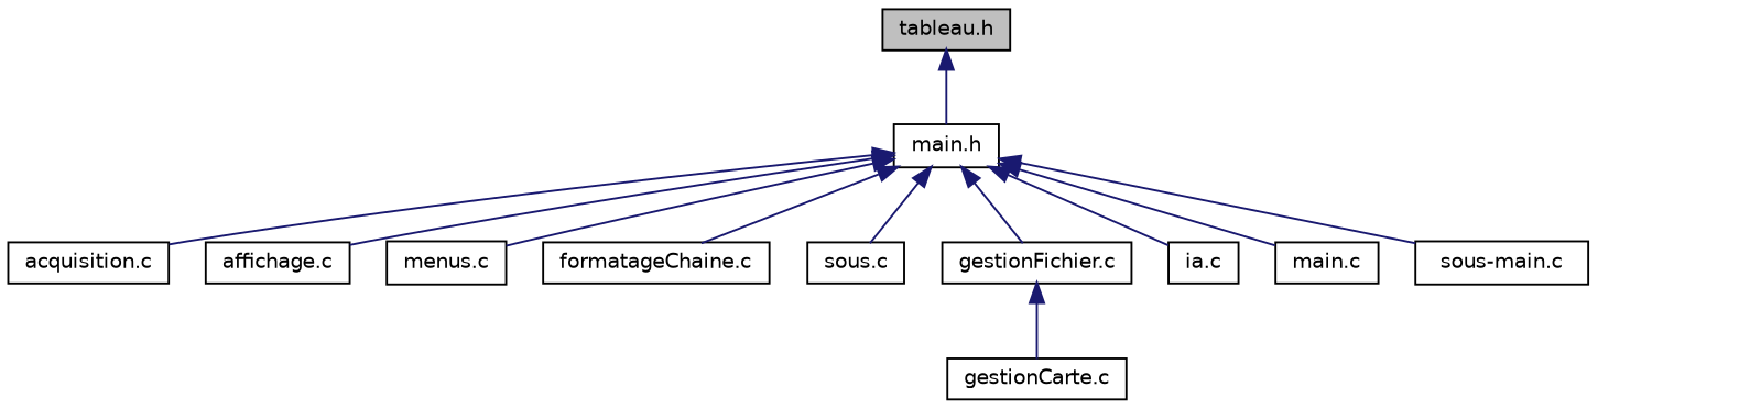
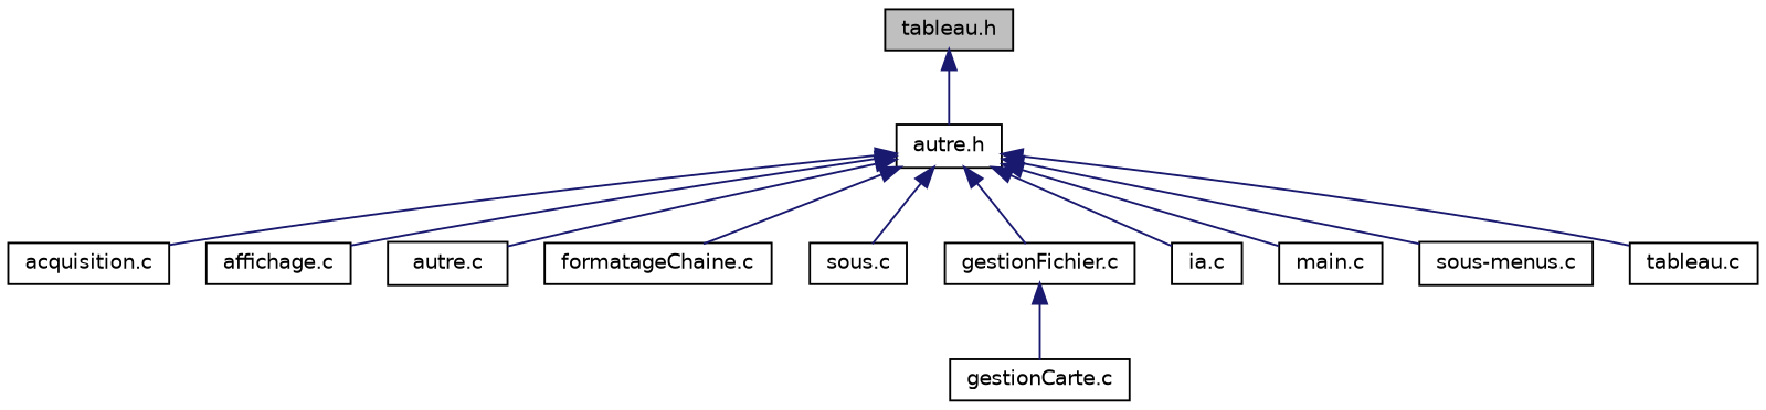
  digraph {
    node [color=black fillcolor=white fontname=Helvetica fontsize=10 shape=record style=filled]
    edge [color=midnightblue dir=back fontname=Helvetica fontsize=10 labelfontname=Helvetica labelfontsize=10 style=solid]
    n1 [fillcolor=grey75 fontcolor=black height=0.2 label="tableau.h" width=0.4]
-   n2 [height=0.2 label="main.h" width=0.4]
+   n2 [height=0.2 label="autre.h" width=0.4]
    n3 [height=0.2 label="acquisition.c" width=0.4]
    n4 [height=0.2 label="affichage.c" width=0.4]
-   n5 [height=0.2 label="menus.c" width=0.4]
+   n5 [height=0.2 label="autre.c" width=0.4]
    n6 [height=0.2 label="formatageChaine.c" width=0.4]
    n7 [height=0.2 label="sous.c" width=0.4]
    n8 [height=0.2 label="gestionFichier.c" width=0.4]
    n9 [height=0.2 label="ia.c" width=0.4]
    n10 [height=0.2 label="main.c" width=0.4]
-   n11 [height=0.2 label="sous-main.c" width=0.4]
+   n11 [height=0.2 label="sous-menus.c" width=0.4]
+   n12 [height=0.2 label="tableau.c" width=0.4]
    n13 [height=0.2 label="gestionCarte.c" width=0.4]
    n1 -> n2
    n2 -> n3
    n2 -> n4
    n2 -> n5
    n2 -> n6
    n2 -> n7
    n2 -> n8
    n2 -> n9
    n2 -> n10
    n2 -> n11
+   n2 -> n12
    n8 -> n13
  }
